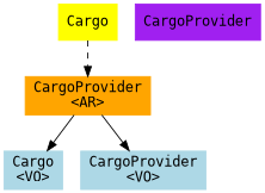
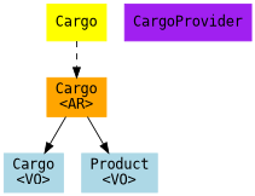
  digraph {
    fontname="DejaVu Sans Mono"
    node [color=lightblue fontname="DejaVu Sans Mono" shape=box style=filled]
    edge [fontname="DejaVu Sans Mono"]
-   n1 [color=orange label="CargoProvider\l<AR>"]
+   n1 [color=orange label="Cargo\l<AR>"]
    n2 [label="Cargo\l<VO>"]
-   n3 [label="CargoProvider\l<VO>"]
+   n3 [label="Product\l<VO>"]
    n4 [color=yellow label=Cargo]
    n5 [color=purple label=CargoProvider]
    n1 -> n2
    n1 -> n3
    n4 -> n1 [style=dashed]
  }
